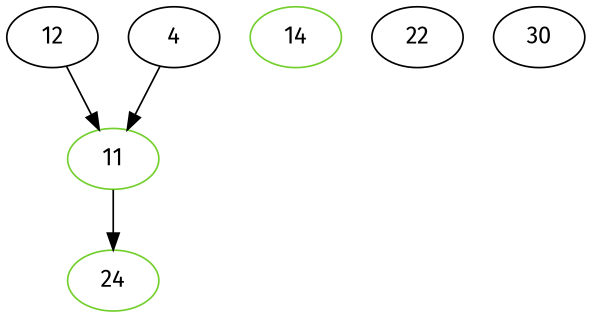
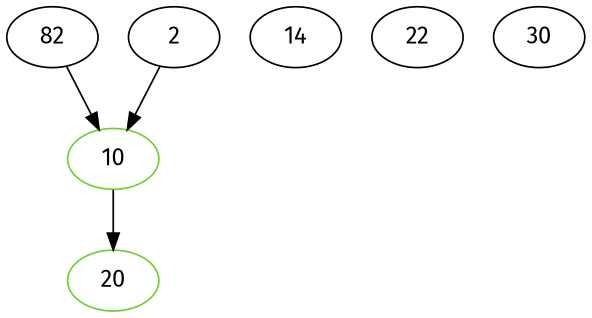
  digraph {
    fontname="Fira Sans"
    node [color=black fontname="Fira Sans"]
    edge [color=black fontname="Fira Sans"]
-   10 [color="#73cf2e" label=11]
-   20 [color="#73cf2e" label=24]
-   12 [color=""]
-   4 [color=""]
-   14 [color="#73cf2e"]
+   10 [color="#73cf2e"]
+   20 [color="#73cf2e"]
+   12 [label=82 color=""]
+   4 [label=2 color=""]
+   14
    22
    30
    10 -> 20
    12 -> 10
    4 -> 10
  }
